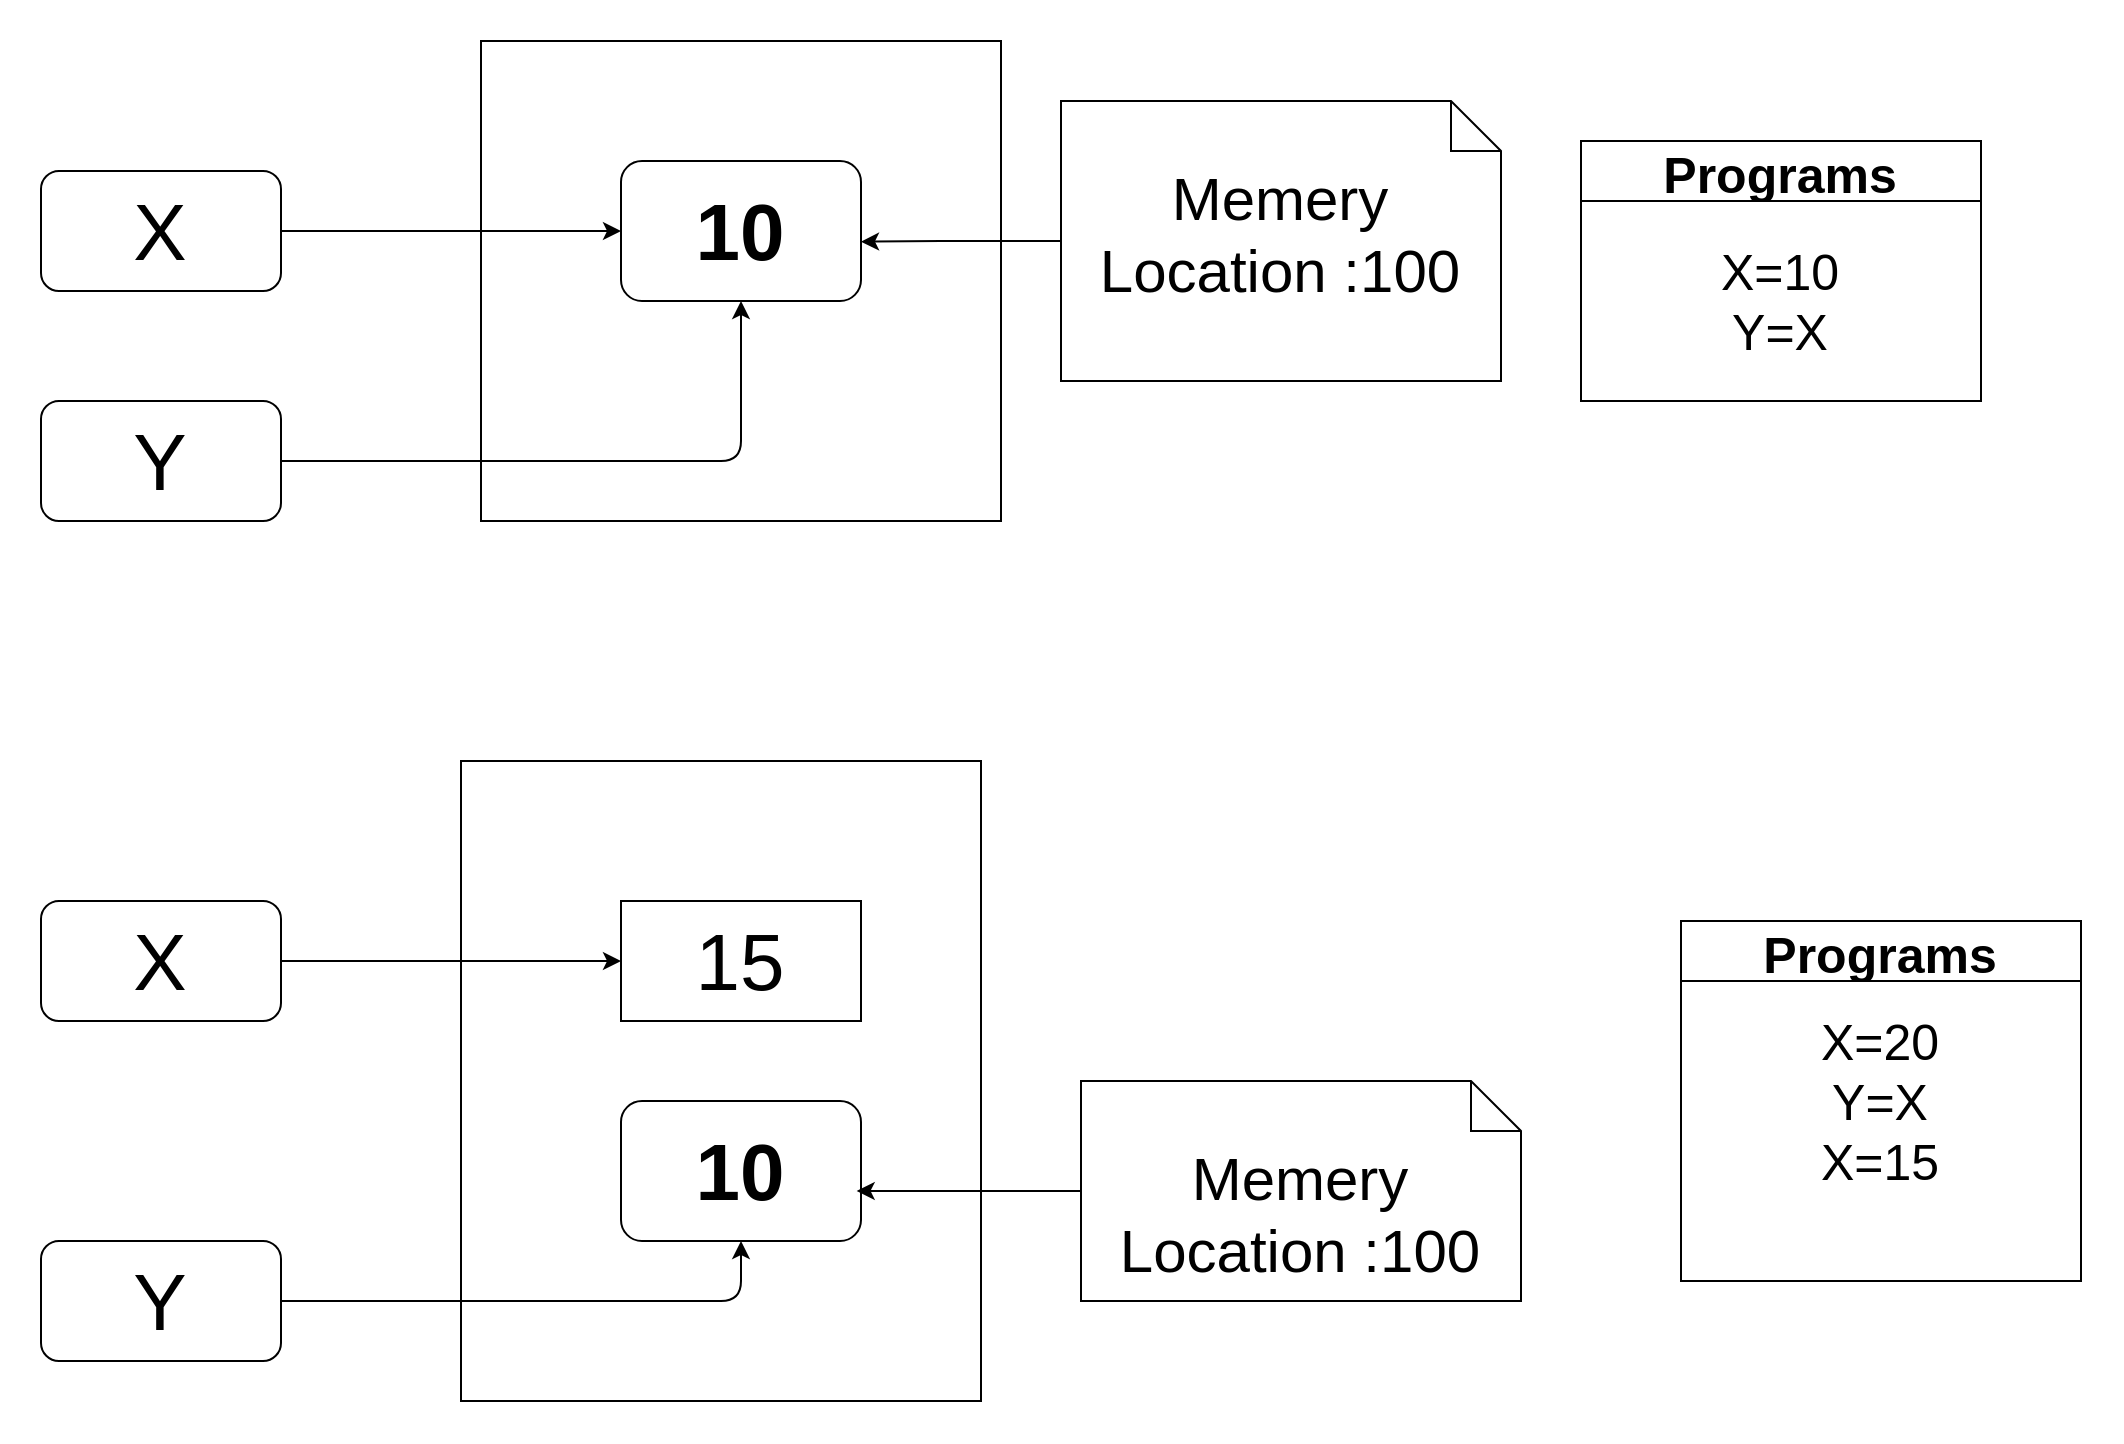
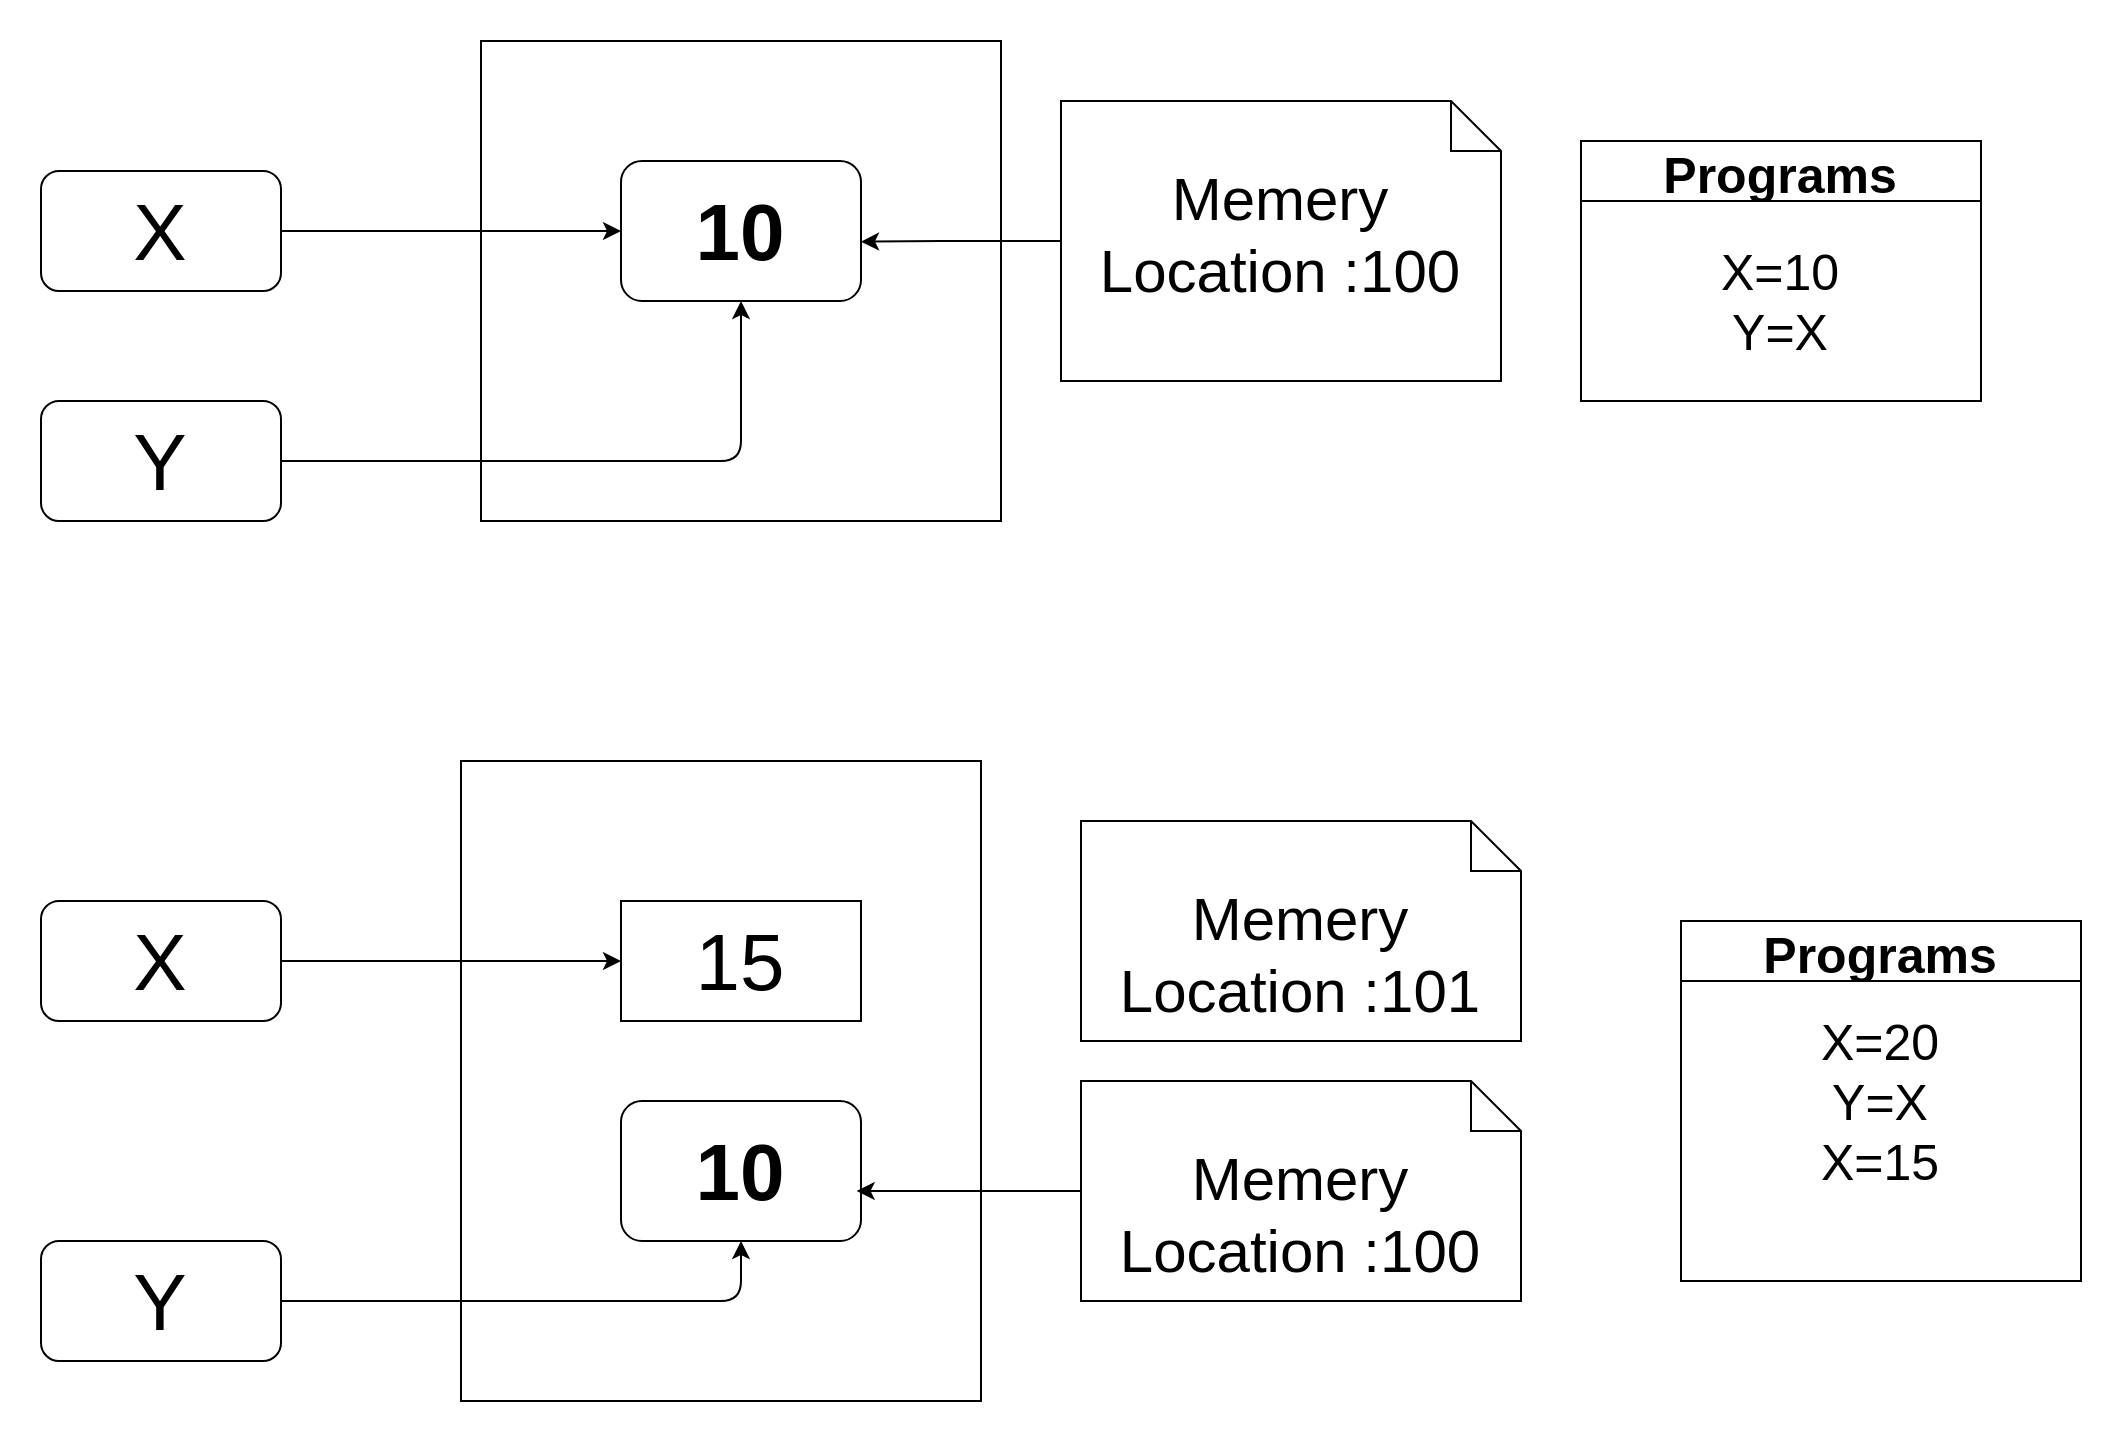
  <mxCell id="0" />
  <mxCell id="1" parent="0" />
  <mxCell id="2" value="" style="whiteSpace=wrap;html=1;" parent="1" vertex="1"><mxGeometry x="240" y="20" width="260" height="240" as="geometry" /></mxCell>
  <mxCell id="3" value="&lt;span style=&quot;font-size: 40px;&quot;&gt;&lt;b&gt;10&lt;/b&gt;&lt;/span&gt;" style="rounded=1;whiteSpace=wrap;html=1;" parent="1" vertex="1"><mxGeometry x="310" y="80" width="120" height="70" as="geometry" /></mxCell>
  <mxCell id="4" style="edgeStyle=none;html=1;exitX=1;exitY=0.5;exitDx=0;exitDy=0;entryX=0;entryY=0.5;entryDx=0;entryDy=0;" parent="1" source="5" target="3" edge="1"><mxGeometry relative="1" as="geometry" /></mxCell>
  <mxCell id="5" value="&lt;font style=&quot;font-size: 40px;&quot;&gt;X&lt;/font&gt;" style="rounded=1;whiteSpace=wrap;html=1;" parent="1" vertex="1"><mxGeometry x="20" y="85" width="120" height="60" as="geometry" /></mxCell>
  <mxCell id="6" value="&lt;font style=&quot;font-size: 40px;&quot;&gt;Y&lt;/font&gt;" style="rounded=1;whiteSpace=wrap;html=1;" parent="1" vertex="1"><mxGeometry x="20" y="200" width="120" height="60" as="geometry" /></mxCell>
  <mxCell id="7" style="edgeStyle=orthogonalEdgeStyle;html=1;exitX=1;exitY=0.5;exitDx=0;exitDy=0;entryX=0.5;entryY=1;entryDx=0;entryDy=0;" parent="1" source="6" target="3" edge="1"><mxGeometry relative="1" as="geometry" /></mxCell>
  <mxCell id="8" value="" style="whiteSpace=wrap;html=1;" parent="1" vertex="1"><mxGeometry x="230" y="380" width="260" height="320" as="geometry" /></mxCell>
  <mxCell id="9" value="&lt;span style=&quot;font-size: 40px;&quot;&gt;&lt;b&gt;10&lt;/b&gt;&lt;/span&gt;" style="rounded=1;whiteSpace=wrap;html=1;" parent="1" vertex="1"><mxGeometry x="310" y="550" width="120" height="70" as="geometry" /></mxCell>
  <mxCell id="10" style="edgeStyle=orthogonalEdgeStyle;html=1;exitX=1;exitY=0.5;exitDx=0;exitDy=0;entryX=0;entryY=0.5;entryDx=0;entryDy=0;" parent="1" source="11" target="14" edge="1"><mxGeometry relative="1" as="geometry" /></mxCell>
  <mxCell id="11" value="&lt;font style=&quot;font-size: 40px;&quot;&gt;X&lt;/font&gt;" style="rounded=1;whiteSpace=wrap;html=1;" parent="1" vertex="1"><mxGeometry x="20" y="450" width="120" height="60" as="geometry" /></mxCell>
  <mxCell id="12" value="&lt;font style=&quot;font-size: 40px;&quot;&gt;Y&lt;/font&gt;" style="rounded=1;whiteSpace=wrap;html=1;" parent="1" vertex="1"><mxGeometry x="20" y="620" width="120" height="60" as="geometry" /></mxCell>
  <mxCell id="13" style="edgeStyle=orthogonalEdgeStyle;html=1;exitX=1;exitY=0.5;exitDx=0;exitDy=0;entryX=0.5;entryY=1;entryDx=0;entryDy=0;" parent="1" source="12" target="9" edge="1"><mxGeometry relative="1" as="geometry" /></mxCell>
  <mxCell id="14" value="&lt;span style=&quot;font-size: 40px;&quot;&gt;15&lt;/span&gt;" style="whiteSpace=wrap;html=1;rounded=0;" parent="1" vertex="1"><mxGeometry x="310" y="450" width="120" height="60" as="geometry" /></mxCell>
  <mxCell id="15" value="&lt;font style=&quot;font-size: 30px;&quot;&gt;Memery Location :100&lt;/font&gt;" style="shape=note2;boundedLbl=1;whiteSpace=wrap;html=1;size=25;verticalAlign=top;align=center;" parent="1" vertex="1"><mxGeometry x="530" y="50" width="220" height="140" as="geometry" /></mxCell>
+ <mxCell id="16" value="&lt;font style=&quot;font-size: 30px;&quot;&gt;Memery Location :101&lt;/font&gt;" style="shape=note2;boundedLbl=1;whiteSpace=wrap;html=1;size=25;verticalAlign=top;align=center;" parent="1" vertex="1"><mxGeometry x="540" y="410" width="220" height="110" as="geometry" /></mxCell>
  <mxCell id="17" value="&lt;font style=&quot;font-size: 30px;&quot;&gt;Memery Location :100&lt;/font&gt;" style="shape=note2;boundedLbl=1;whiteSpace=wrap;html=1;size=25;verticalAlign=top;align=center;" parent="1" vertex="1"><mxGeometry x="540" y="540" width="220" height="110" as="geometry" /></mxCell>
  <mxCell id="18" style="edgeStyle=orthogonalEdgeStyle;html=1;exitX=0;exitY=0.5;exitDx=0;exitDy=0;exitPerimeter=0;entryX=1;entryY=0.576;entryDx=0;entryDy=0;entryPerimeter=0;" parent="1" source="15" target="3" edge="1"><mxGeometry relative="1" as="geometry" /></mxCell>
  <mxCell id="19" style="edgeStyle=orthogonalEdgeStyle;html=1;exitX=0;exitY=0.5;exitDx=0;exitDy=0;exitPerimeter=0;entryX=0.982;entryY=0.642;entryDx=0;entryDy=0;entryPerimeter=0;" parent="1" source="17" target="9" edge="1"><mxGeometry relative="1" as="geometry" /></mxCell>
  <mxCell id="20" value="Programs" style="swimlane;fontSize=25;startSize=30;" vertex="1" parent="1"><mxGeometry x="790" y="70" width="200" height="130" as="geometry" /></mxCell>
  <mxCell id="21" value="X=10&lt;div&gt;Y=X&lt;/div&gt;" style="text;html=1;align=center;verticalAlign=middle;resizable=0;points=[];autosize=1;strokeColor=none;fillColor=none;" vertex="1" parent="20"><mxGeometry x="75" y="60" width="50" height="40" as="geometry" /></mxCell>
  <mxCell id="22" value="&lt;font style=&quot;font-size: 25px;&quot;&gt;X=10&lt;/font&gt;&lt;div&gt;&lt;font style=&quot;font-size: 25px;&quot;&gt;Y=X&lt;/font&gt;&lt;/div&gt;" style="whiteSpace=wrap;html=1;" vertex="1" parent="20"><mxGeometry y="30" width="200" height="100" as="geometry" /></mxCell>
  <mxCell id="23" value="Programs" style="swimlane;fontSize=25;startSize=30;" vertex="1" parent="1"><mxGeometry x="840" y="460" width="200" height="180" as="geometry" /></mxCell>
  <mxCell id="24" value="X=10&lt;div&gt;Y=X&lt;/div&gt;" style="text;html=1;align=center;verticalAlign=middle;resizable=0;points=[];autosize=1;strokeColor=none;fillColor=none;" vertex="1" parent="23"><mxGeometry x="75" y="60" width="50" height="40" as="geometry" /></mxCell>
  <mxCell id="25" value="&lt;font style=&quot;font-size: 25px;&quot;&gt;X=20&lt;/font&gt;&lt;div&gt;&lt;font style=&quot;font-size: 25px;&quot;&gt;Y=X&lt;/font&gt;&lt;/div&gt;&lt;div&gt;&lt;font style=&quot;font-size: 25px;&quot;&gt;X=15&lt;/font&gt;&lt;/div&gt;&lt;div&gt;&lt;font style=&quot;font-size: 25px;&quot;&gt;&lt;br&gt;&lt;/font&gt;&lt;/div&gt;" style="whiteSpace=wrap;html=1;" vertex="1" parent="23"><mxGeometry y="30" width="200" height="150" as="geometry" /></mxCell>
